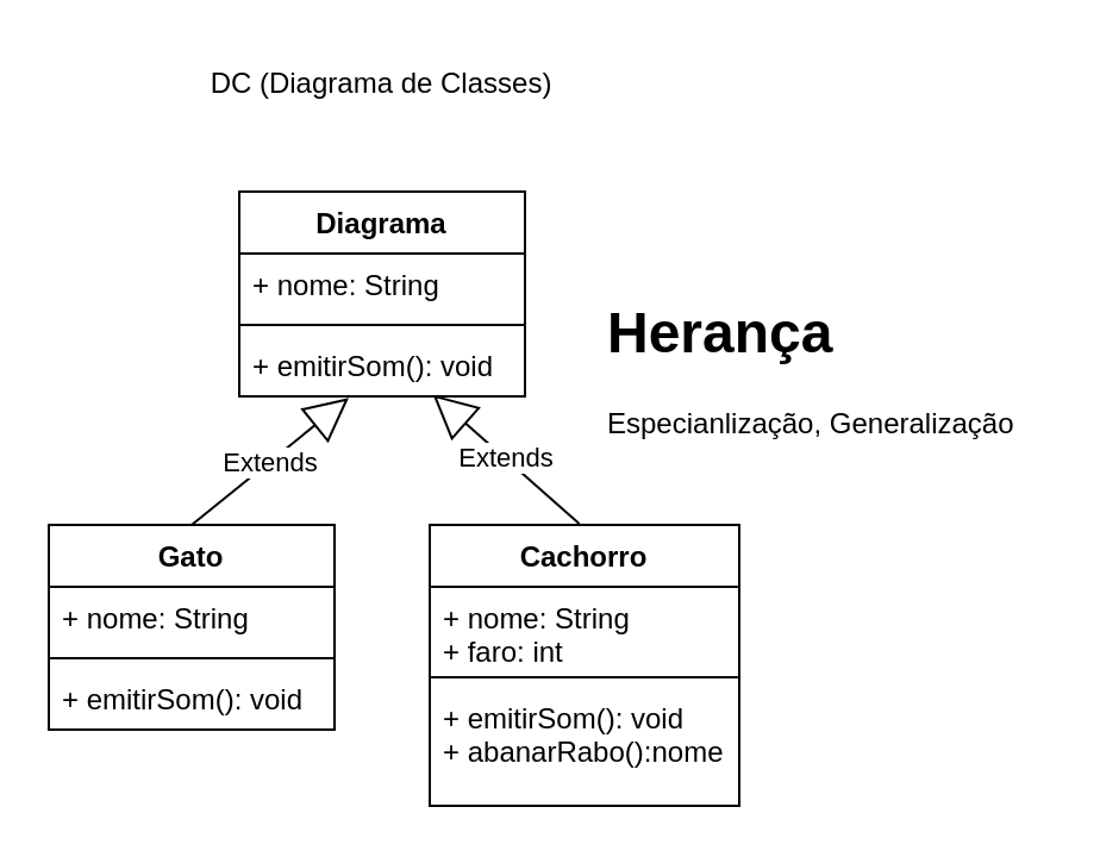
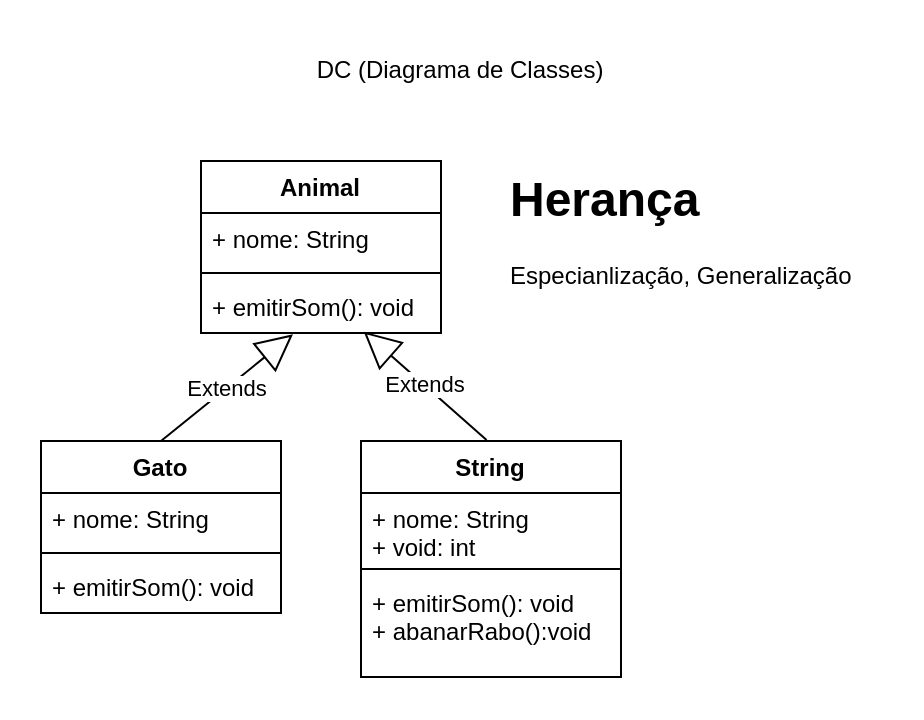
  <mxCell id="0" />
  <mxCell id="1" parent="0" />
- <mxCell id="2" value="Diagrama" style="swimlane;fontStyle=1;align=center;verticalAlign=top;childLayout=stackLayout;horizontal=1;startSize=26;horizontalStack=0;resizeParent=1;resizeParentMax=0;resizeLast=0;collapsible=1;marginBottom=0;whiteSpace=wrap;html=1;" vertex="1" parent="1"><mxGeometry x="100" y="80" width="120" height="86" as="geometry" /></mxCell>
+ <mxCell id="2" value="Animal" style="swimlane;fontStyle=1;align=center;verticalAlign=top;childLayout=stackLayout;horizontal=1;startSize=26;horizontalStack=0;resizeParent=1;resizeParentMax=0;resizeLast=0;collapsible=1;marginBottom=0;whiteSpace=wrap;html=1;" vertex="1" parent="1"><mxGeometry x="100" y="80" width="120" height="86" as="geometry" /></mxCell>
  <mxCell id="3" value="+ nome: String" style="text;strokeColor=none;fillColor=none;align=left;verticalAlign=top;spacingLeft=4;spacingRight=4;overflow=hidden;rotatable=0;points=[[0,0.5],[1,0.5]];portConstraint=eastwest;whiteSpace=wrap;html=1;" vertex="1" parent="2"><mxGeometry y="26" width="120" height="26" as="geometry" /></mxCell>
  <mxCell id="4" value="" style="line;strokeWidth=1;fillColor=none;align=left;verticalAlign=middle;spacingTop=-1;spacingLeft=3;spacingRight=3;rotatable=0;labelPosition=right;points=[];portConstraint=eastwest;strokeColor=inherit;" vertex="1" parent="2"><mxGeometry y="52" width="120" height="8" as="geometry" /></mxCell>
  <mxCell id="5" value="+ emitirSom(): void" style="text;strokeColor=none;fillColor=none;align=left;verticalAlign=top;spacingLeft=4;spacingRight=4;overflow=hidden;rotatable=0;points=[[0,0.5],[1,0.5]];portConstraint=eastwest;whiteSpace=wrap;html=1;" vertex="1" parent="2"><mxGeometry y="60" width="120" height="26" as="geometry" /></mxCell>
  <mxCell id="6" value="Gato" style="swimlane;fontStyle=1;align=center;verticalAlign=top;childLayout=stackLayout;horizontal=1;startSize=26;horizontalStack=0;resizeParent=1;resizeParentMax=0;resizeLast=0;collapsible=1;marginBottom=0;whiteSpace=wrap;html=1;" vertex="1" parent="1"><mxGeometry x="20" y="220" width="120" height="86" as="geometry" /></mxCell>
  <mxCell id="7" value="+ nome: String" style="text;strokeColor=none;fillColor=none;align=left;verticalAlign=top;spacingLeft=4;spacingRight=4;overflow=hidden;rotatable=0;points=[[0,0.5],[1,0.5]];portConstraint=eastwest;whiteSpace=wrap;html=1;" vertex="1" parent="6"><mxGeometry y="26" width="120" height="26" as="geometry" /></mxCell>
  <mxCell id="8" value="" style="line;strokeWidth=1;fillColor=none;align=left;verticalAlign=middle;spacingTop=-1;spacingLeft=3;spacingRight=3;rotatable=0;labelPosition=right;points=[];portConstraint=eastwest;strokeColor=inherit;" vertex="1" parent="6"><mxGeometry y="52" width="120" height="8" as="geometry" /></mxCell>
  <mxCell id="9" value="+ emitirSom(): void" style="text;strokeColor=none;fillColor=none;align=left;verticalAlign=top;spacingLeft=4;spacingRight=4;overflow=hidden;rotatable=0;points=[[0,0.5],[1,0.5]];portConstraint=eastwest;whiteSpace=wrap;html=1;" vertex="1" parent="6"><mxGeometry y="60" width="120" height="26" as="geometry" /></mxCell>
- <mxCell id="10" value="Cachorro" style="swimlane;fontStyle=1;align=center;verticalAlign=top;childLayout=stackLayout;horizontal=1;startSize=26;horizontalStack=0;resizeParent=1;resizeParentMax=0;resizeLast=0;collapsible=1;marginBottom=0;whiteSpace=wrap;html=1;" vertex="1" parent="1"><mxGeometry x="180" y="220" width="130" height="118" as="geometry" /></mxCell>
- <mxCell id="11" value="+ nome: String&lt;br&gt;+ faro: int" style="text;strokeColor=none;fillColor=none;align=left;verticalAlign=top;spacingLeft=4;spacingRight=4;overflow=hidden;rotatable=0;points=[[0,0.5],[1,0.5]];portConstraint=eastwest;whiteSpace=wrap;html=1;" vertex="1" parent="10"><mxGeometry y="26" width="130" height="34" as="geometry" /></mxCell>
+ <mxCell id="10" value="String" style="swimlane;fontStyle=1;align=center;verticalAlign=top;childLayout=stackLayout;horizontal=1;startSize=26;horizontalStack=0;resizeParent=1;resizeParentMax=0;resizeLast=0;collapsible=1;marginBottom=0;whiteSpace=wrap;html=1;" vertex="1" parent="1"><mxGeometry x="180" y="220" width="130" height="118" as="geometry" /></mxCell>
+ <mxCell id="11" value="+ nome: String&lt;br&gt;+ void: int" style="text;strokeColor=none;fillColor=none;align=left;verticalAlign=top;spacingLeft=4;spacingRight=4;overflow=hidden;rotatable=0;points=[[0,0.5],[1,0.5]];portConstraint=eastwest;whiteSpace=wrap;html=1;" vertex="1" parent="10"><mxGeometry y="26" width="130" height="34" as="geometry" /></mxCell>
  <mxCell id="12" value="" style="line;strokeWidth=1;fillColor=none;align=left;verticalAlign=middle;spacingTop=-1;spacingLeft=3;spacingRight=3;rotatable=0;labelPosition=right;points=[];portConstraint=eastwest;strokeColor=inherit;" vertex="1" parent="10"><mxGeometry y="60" width="130" height="8" as="geometry" /></mxCell>
- <mxCell id="13" value="+ emitirSom(): void&lt;br&gt;+ abanarRabo():nome" style="text;strokeColor=none;fillColor=none;align=left;verticalAlign=top;spacingLeft=4;spacingRight=4;overflow=hidden;rotatable=0;points=[[0,0.5],[1,0.5]];portConstraint=eastwest;whiteSpace=wrap;html=1;" vertex="1" parent="10"><mxGeometry y="68" width="130" height="50" as="geometry" /></mxCell>
+ <mxCell id="13" value="+ emitirSom(): void&lt;br&gt;+ abanarRabo():void" style="text;strokeColor=none;fillColor=none;align=left;verticalAlign=top;spacingLeft=4;spacingRight=4;overflow=hidden;rotatable=0;points=[[0,0.5],[1,0.5]];portConstraint=eastwest;whiteSpace=wrap;html=1;" vertex="1" parent="10"><mxGeometry y="68" width="130" height="50" as="geometry" /></mxCell>
  <mxCell id="14" value="Extends" style="endArrow=block;endSize=16;endFill=0;html=1;rounded=0;exitX=0.5;exitY=0;exitDx=0;exitDy=0;entryX=0.383;entryY=1.026;entryDx=0;entryDy=0;entryPerimeter=0;" edge="1" parent="1" source="6" target="5"><mxGeometry width="160" relative="1" as="geometry"><mxPoint x="80" y="180" as="sourcePoint" /><mxPoint x="240" y="180" as="targetPoint" /></mxGeometry></mxCell>
  <mxCell id="15" value="Extends" style="endArrow=block;endSize=16;endFill=0;html=1;rounded=0;exitX=0.483;exitY=-0.004;exitDx=0;exitDy=0;entryX=0.678;entryY=0.974;entryDx=0;entryDy=0;entryPerimeter=0;exitPerimeter=0;" edge="1" parent="1" source="10" target="5"><mxGeometry width="160" relative="1" as="geometry"><mxPoint x="90" y="230" as="sourcePoint" /><mxPoint x="146" y="177" as="targetPoint" /></mxGeometry></mxCell>
- <mxCell id="16" value="&lt;h1&gt;Herança&lt;/h1&gt;&lt;p&gt;Especianlização,&amp;nbsp;&lt;span style=&quot;background-color: initial;&quot;&gt;Generalização&lt;/span&gt;&lt;/p&gt;" style="text;html=1;strokeColor=none;fillColor=none;spacing=5;spacingTop=-20;whiteSpace=wrap;overflow=hidden;rounded=0;" vertex="1" parent="1"><mxGeometry x="250" y="120" width="190" height="70" as="geometry" /></mxCell>
- <mxCell id="17" value="DC (Diagrama de Classes)" style="text;html=1;strokeColor=none;fillColor=none;align=center;verticalAlign=middle;whiteSpace=wrap;rounded=0;" vertex="1" parent="1"><mxGeometry x="85" y="20" width="150" height="30" as="geometry" /></mxCell>
+ <mxCell id="16" value="&lt;h1&gt;Herança&lt;/h1&gt;&lt;p&gt;Especianlização,&amp;nbsp;&lt;span style=&quot;background-color: initial;&quot;&gt;Generalização&lt;/span&gt;&lt;/p&gt;" style="text;html=1;strokeColor=none;fillColor=none;spacing=5;spacingTop=-20;whiteSpace=wrap;overflow=hidden;rounded=0;" vertex="1" parent="1"><mxGeometry x="250" y="80" width="190" height="70" as="geometry" /></mxCell>
+ <mxCell id="17" value="DC (Diagrama de Classes)" style="text;html=1;strokeColor=none;fillColor=none;align=center;verticalAlign=middle;whiteSpace=wrap;rounded=0;" vertex="1" parent="1"><mxGeometry x="155" y="20" width="150" height="30" as="geometry" /></mxCell>
